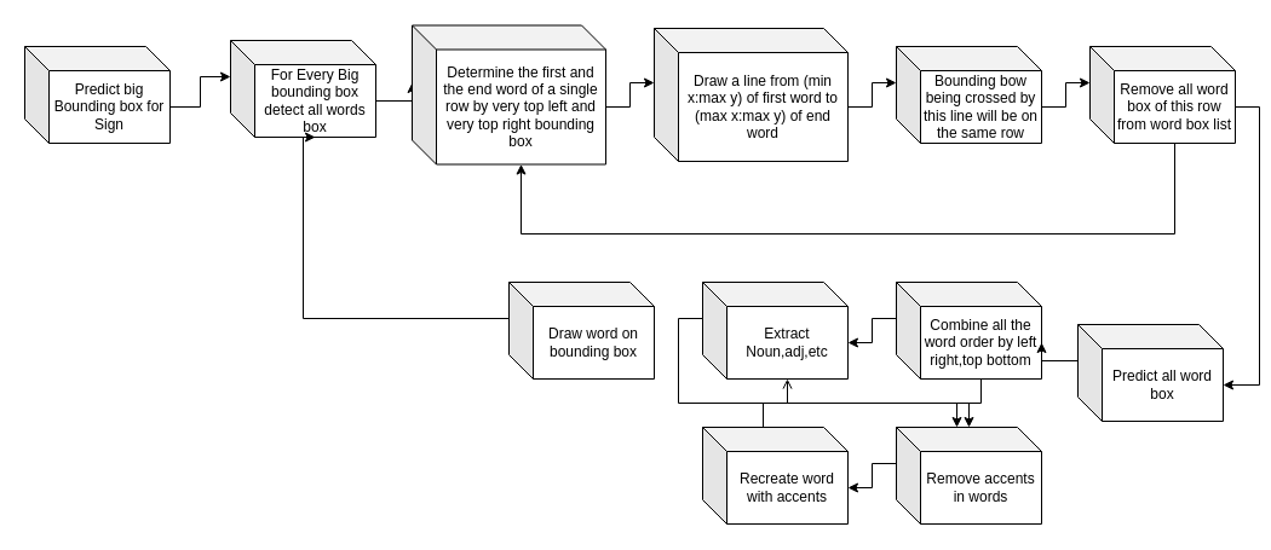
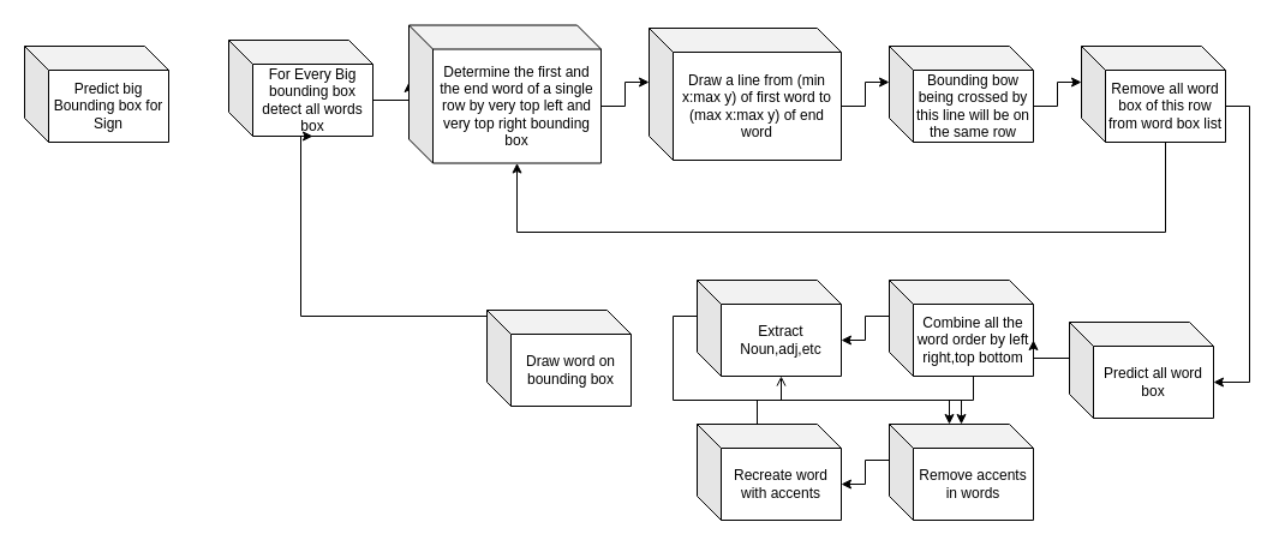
  <mxCell id="0" />
  <mxCell id="1" parent="0" />
- <mxCell id="2" style="edgeStyle=orthogonalEdgeStyle;rounded=0;orthogonalLoop=1;jettySize=auto;html=1;exitX=0;exitY=0;exitDx=120;exitDy=50;exitPerimeter=0;entryX=0;entryY=0;entryDx=0;entryDy=30;entryPerimeter=0;" edge="1" parent="1" source="3" target="5"><mxGeometry relative="1" as="geometry" /></mxCell>
  <mxCell id="3" value="Predict big Bounding box for Sign" style="shape=cube;whiteSpace=wrap;html=1;boundedLbl=1;backgroundOutline=1;darkOpacity=0.05;darkOpacity2=0.1;" vertex="1" parent="1"><mxGeometry x="20" y="38" width="120" height="80" as="geometry" /></mxCell>
  <mxCell id="4" style="edgeStyle=orthogonalEdgeStyle;rounded=0;orthogonalLoop=1;jettySize=auto;html=1;exitX=0;exitY=0;exitDx=120;exitDy=50;exitPerimeter=0;entryX=0;entryY=0;entryDx=0;entryDy=47.5;entryPerimeter=0;" edge="1" parent="1" source="5" target="9"><mxGeometry relative="1" as="geometry" /></mxCell>
  <mxCell id="5" value="For Every Big bounding box detect all words box" style="shape=cube;whiteSpace=wrap;html=1;boundedLbl=1;backgroundOutline=1;darkOpacity=0.05;darkOpacity2=0.1;" vertex="1" parent="1"><mxGeometry x="190" y="33" width="120" height="80" as="geometry" /></mxCell>
  <mxCell id="6" style="edgeStyle=orthogonalEdgeStyle;rounded=0;orthogonalLoop=1;jettySize=auto;html=1;exitX=0;exitY=0;exitDx=160;exitDy=65;exitPerimeter=0;entryX=0;entryY=0;entryDx=0;entryDy=30;entryPerimeter=0;" edge="1" parent="1" source="7" target="11"><mxGeometry relative="1" as="geometry" /></mxCell>
  <mxCell id="7" value="Draw a line from (min x:max y) of first word to (max x:max y) of end word" style="shape=cube;whiteSpace=wrap;html=1;boundedLbl=1;backgroundOutline=1;darkOpacity=0.05;darkOpacity2=0.1;" vertex="1" parent="1"><mxGeometry x="540" y="23" width="160" height="110" as="geometry" /></mxCell>
  <mxCell id="8" style="edgeStyle=orthogonalEdgeStyle;rounded=0;orthogonalLoop=1;jettySize=auto;html=1;exitX=0;exitY=0;exitDx=160;exitDy=67.5;exitPerimeter=0;entryX=0;entryY=0;entryDx=0;entryDy=45;entryPerimeter=0;" edge="1" parent="1" source="9" target="7"><mxGeometry relative="1" as="geometry" /></mxCell>
  <mxCell id="9" value="Determine the first and the end word of a single row by very top left and very top right bounding box" style="shape=cube;whiteSpace=wrap;html=1;boundedLbl=1;backgroundOutline=1;darkOpacity=0.05;darkOpacity2=0.1;" vertex="1" parent="1"><mxGeometry x="340" y="20.5" width="160" height="115" as="geometry" /></mxCell>
  <mxCell id="10" style="edgeStyle=orthogonalEdgeStyle;rounded=0;orthogonalLoop=1;jettySize=auto;html=1;exitX=0;exitY=0;exitDx=120;exitDy=50;exitPerimeter=0;entryX=0;entryY=0;entryDx=0;entryDy=30;entryPerimeter=0;" edge="1" parent="1" source="11" target="13"><mxGeometry relative="1" as="geometry" /></mxCell>
  <mxCell id="11" value="Bounding bow being crossed by this line will be on the same row" style="shape=cube;whiteSpace=wrap;html=1;boundedLbl=1;backgroundOutline=1;darkOpacity=0.05;darkOpacity2=0.1;" vertex="1" parent="1"><mxGeometry x="740" y="38" width="120" height="80" as="geometry" /></mxCell>
  <mxCell id="12" style="edgeStyle=orthogonalEdgeStyle;rounded=0;orthogonalLoop=1;jettySize=auto;html=1;exitX=0;exitY=0;exitDx=120;exitDy=50;exitPerimeter=0;entryX=0;entryY=0;entryDx=120;entryDy=50;entryPerimeter=0;" edge="1" parent="1" source="13" target="19"><mxGeometry relative="1" as="geometry" /></mxCell>
  <mxCell id="13" value="Remove all word box of this row from word box list" style="shape=cube;whiteSpace=wrap;html=1;boundedLbl=1;backgroundOutline=1;darkOpacity=0.05;darkOpacity2=0.1;" vertex="1" parent="1"><mxGeometry x="900" y="38" width="120" height="80" as="geometry" /></mxCell>
  <mxCell id="14" value="" style="endArrow=classic;html=1;rounded=0;exitX=0;exitY=0;exitDx=70;exitDy=80;exitPerimeter=0;entryX=0;entryY=0;entryDx=90;entryDy=115;entryPerimeter=0;" edge="1" parent="1" source="13" target="9"><mxGeometry width="50" height="50" relative="1" as="geometry"><mxPoint x="630" y="263" as="sourcePoint" /><mxPoint x="680" y="213" as="targetPoint" /><Array as="points"><mxPoint x="970" y="193" /><mxPoint x="430" y="193" /></Array></mxGeometry></mxCell>
  <mxCell id="15" style="edgeStyle=orthogonalEdgeStyle;rounded=0;orthogonalLoop=1;jettySize=auto;html=1;exitX=0;exitY=0;exitDx=0;exitDy=30;exitPerimeter=0;entryX=0;entryY=0;entryDx=120;entryDy=50;entryPerimeter=0;" edge="1" parent="1" source="17" target="21"><mxGeometry relative="1" as="geometry" /></mxCell>
  <mxCell id="16" style="edgeStyle=orthogonalEdgeStyle;rounded=0;orthogonalLoop=1;jettySize=auto;html=1;exitX=0;exitY=0;exitDx=70;exitDy=80;exitPerimeter=0;entryX=0;entryY=0;entryDx=50;entryDy=0;entryPerimeter=0;" edge="1" parent="1" source="17" target="23"><mxGeometry relative="1" as="geometry" /></mxCell>
  <mxCell id="17" value="Combine all the word order by left right,top bottom" style="shape=cube;whiteSpace=wrap;html=1;boundedLbl=1;backgroundOutline=1;darkOpacity=0.05;darkOpacity2=0.1;" vertex="1" parent="1"><mxGeometry x="740" y="233" width="120" height="80" as="geometry" /></mxCell>
  <mxCell id="18" style="edgeStyle=orthogonalEdgeStyle;rounded=0;orthogonalLoop=1;jettySize=auto;html=1;exitX=0;exitY=0;exitDx=0;exitDy=30;exitPerimeter=0;entryX=0;entryY=0;entryDx=120;entryDy=50;entryPerimeter=0;" edge="1" parent="1" source="19" target="17"><mxGeometry relative="1" as="geometry" /></mxCell>
  <mxCell id="19" value="Predict all word box" style="shape=cube;whiteSpace=wrap;html=1;boundedLbl=1;backgroundOutline=1;darkOpacity=0.05;darkOpacity2=0.1;" vertex="1" parent="1"><mxGeometry x="890" y="268" width="120" height="80" as="geometry" /></mxCell>
  <mxCell id="20" style="edgeStyle=orthogonalEdgeStyle;rounded=0;orthogonalLoop=1;jettySize=auto;html=1;exitX=0;exitY=0;exitDx=0;exitDy=30;exitPerimeter=0;" edge="1" parent="1" source="21" target="23"><mxGeometry relative="1" as="geometry" /></mxCell>
  <mxCell id="21" value="Extract Noun,adj,etc" style="shape=cube;whiteSpace=wrap;html=1;boundedLbl=1;backgroundOutline=1;darkOpacity=0.05;darkOpacity2=0.1;" vertex="1" parent="1"><mxGeometry x="580" y="233" width="120" height="80" as="geometry" /></mxCell>
  <mxCell id="22" style="edgeStyle=orthogonalEdgeStyle;rounded=0;orthogonalLoop=1;jettySize=auto;html=1;exitX=0;exitY=0;exitDx=0;exitDy=30;exitPerimeter=0;entryX=0;entryY=0;entryDx=120;entryDy=50;entryPerimeter=0;" edge="1" parent="1" source="23" target="25"><mxGeometry relative="1" as="geometry" /></mxCell>
  <mxCell id="23" value="Remove accents in words" style="shape=cube;whiteSpace=wrap;html=1;boundedLbl=1;backgroundOutline=1;darkOpacity=0.05;darkOpacity2=0.1;" vertex="1" parent="1"><mxGeometry x="740" y="353" width="120" height="80" as="geometry" /></mxCell>
  <mxCell id="24" style="edgeStyle=orthogonalEdgeStyle;rounded=0;orthogonalLoop=1;jettySize=auto;html=1;exitX=0;exitY=0;exitDx=50;exitDy=0;exitPerimeter=0;entryX=0;entryY=0;entryDx=70;entryDy=80;entryPerimeter=0;endArrow=open;" edge="1" parent="1" source="25" target="21"><mxGeometry relative="1" as="geometry" /></mxCell>
  <mxCell id="25" value="Recreate word with accents" style="shape=cube;whiteSpace=wrap;html=1;boundedLbl=1;backgroundOutline=1;darkOpacity=0.05;darkOpacity2=0.1;" vertex="1" parent="1"><mxGeometry x="580" y="353" width="120" height="80" as="geometry" /></mxCell>
  <mxCell id="26" style="edgeStyle=orthogonalEdgeStyle;rounded=0;orthogonalLoop=1;jettySize=auto;html=1;exitX=0;exitY=0;exitDx=0;exitDy=30;exitPerimeter=0;entryX=0;entryY=0;entryDx=70;entryDy=80;entryPerimeter=0;" edge="1" parent="1" source="27" target="5"><mxGeometry relative="1" as="geometry"><Array as="points"><mxPoint x="250" y="263" /></Array></mxGeometry></mxCell>
- <mxCell id="27" value="Draw word on bounding box" style="shape=cube;whiteSpace=wrap;html=1;boundedLbl=1;backgroundOutline=1;darkOpacity=0.05;darkOpacity2=0.1;" vertex="1" parent="1"><mxGeometry x="420" y="233" width="120" height="80" as="geometry" /></mxCell>
+ <mxCell id="27" value="Draw word on bounding box" style="shape=cube;whiteSpace=wrap;html=1;boundedLbl=1;backgroundOutline=1;darkOpacity=0.05;darkOpacity2=0.1;" vertex="1" parent="1"><mxGeometry x="405" y="258" width="120" height="80" as="geometry" /></mxCell>
